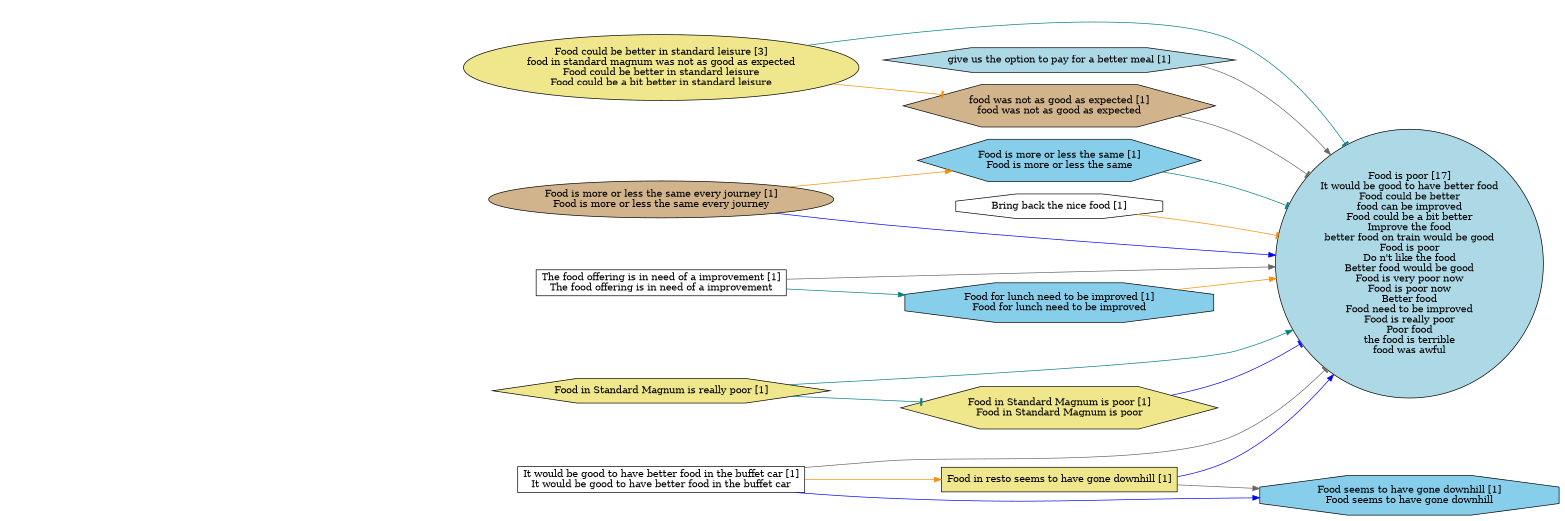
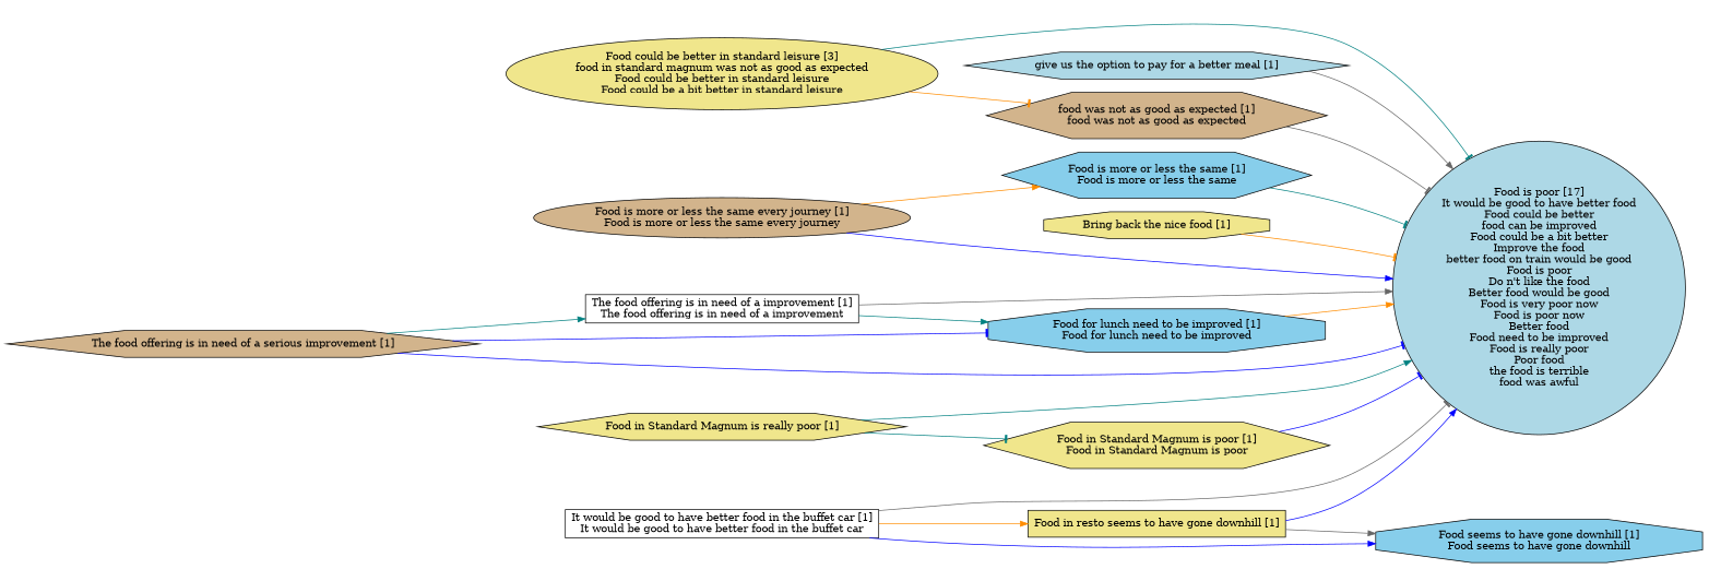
  digraph {
    rankdir=LR
    node [fillcolor=khaki shape=hexagon style=filled]
    edge [arrowhead=normal color=teal]
    "Food could be better in standard leisure [3]\nfood in standard magnum was not as good as expected\nFood could be better in standard leisure\nFood could be a bit better in standard leisure" [shape=ellipse]
    "Food is poor [17]\nIt would be good to have better food\nFood could be better\nfood can be improved\nFood could be a bit better\nImprove the food\nbetter food on train would be good\nFood is poor\nDo n't like the food\nBetter food would be good\nFood is very poor now\nFood is poor now\nBetter food\nFood need to be improved\nFood is really poor\nPoor food\nthe food is terrible\nfood was awful" [fillcolor=lightblue shape=ellipse]
    "food was not as good as expected [1]\nfood was not as good as expected" [fillcolor=tan]
-   "Bring back the nice food [1]" [fillcolor=white shape=octagon]
+   "Bring back the nice food [1]" [shape=octagon]
    "Food for lunch need to be improved [1]\nFood for lunch need to be improved" [fillcolor=skyblue shape=octagon]
    "Food in Standard Magnum is really poor [1]"
    "Food in Standard Magnum is poor [1]\nFood in Standard Magnum is poor"
    "Food in resto seems to have gone downhill [1]" [shape=box]
    "Food seems to have gone downhill [1]\nFood seems to have gone downhill" [fillcolor=skyblue shape=octagon]
    "Food is more or less the same every journey [1]\nFood is more or less the same every journey" [fillcolor=tan shape=ellipse]
    "Food is more or less the same [1]\nFood is more or less the same" [fillcolor=skyblue]
    "It would be good to have better food in the buffet car [1]\nIt would be good to have better food in the buffet car" [fillcolor=white shape=box]
+   "The food offering is in need of a serious improvement [1]" [fillcolor=tan]
    "The food offering is in need of a improvement [1]\nThe food offering is in need of a improvement" [fillcolor=white shape=box]
    "give us the option to pay for a better meal [1]" [fillcolor=lightblue]
    "Food could be better in standard leisure [3]\nfood in standard magnum was not as good as expected\nFood could be better in standard leisure\nFood could be a bit better in standard leisure" -> "Food is poor [17]\nIt would be good to have better food\nFood could be better\nfood can be improved\nFood could be a bit better\nImprove the food\nbetter food on train would be good\nFood is poor\nDo n't like the food\nBetter food would be good\nFood is very poor now\nFood is poor now\nBetter food\nFood need to be improved\nFood is really poor\nPoor food\nthe food is terrible\nfood was awful" [arrowhead=tee]
    "Food could be better in standard leisure [3]\nfood in standard magnum was not as good as expected\nFood could be better in standard leisure\nFood could be a bit better in standard leisure" -> "food was not as good as expected [1]\nfood was not as good as expected" [arrowhead=tee color=darkorange]
    "food was not as good as expected [1]\nfood was not as good as expected" -> "Food is poor [17]\nIt would be good to have better food\nFood could be better\nfood can be improved\nFood could be a bit better\nImprove the food\nbetter food on train would be good\nFood is poor\nDo n't like the food\nBetter food would be good\nFood is very poor now\nFood is poor now\nBetter food\nFood need to be improved\nFood is really poor\nPoor food\nthe food is terrible\nfood was awful" [arrowhead=tee color=gray40]
    "Bring back the nice food [1]" -> "Food is poor [17]\nIt would be good to have better food\nFood could be better\nfood can be improved\nFood could be a bit better\nImprove the food\nbetter food on train would be good\nFood is poor\nDo n't like the food\nBetter food would be good\nFood is very poor now\nFood is poor now\nBetter food\nFood need to be improved\nFood is really poor\nPoor food\nthe food is terrible\nfood was awful" [arrowhead=tee color=darkorange]
    "Food for lunch need to be improved [1]\nFood for lunch need to be improved" -> "Food is poor [17]\nIt would be good to have better food\nFood could be better\nfood can be improved\nFood could be a bit better\nImprove the food\nbetter food on train would be good\nFood is poor\nDo n't like the food\nBetter food would be good\nFood is very poor now\nFood is poor now\nBetter food\nFood need to be improved\nFood is really poor\nPoor food\nthe food is terrible\nfood was awful" [color=darkorange]
    "Food in Standard Magnum is really poor [1]" -> "Food is poor [17]\nIt would be good to have better food\nFood could be better\nfood can be improved\nFood could be a bit better\nImprove the food\nbetter food on train would be good\nFood is poor\nDo n't like the food\nBetter food would be good\nFood is very poor now\nFood is poor now\nBetter food\nFood need to be improved\nFood is really poor\nPoor food\nthe food is terrible\nfood was awful"
    "Food in Standard Magnum is really poor [1]" -> "Food in Standard Magnum is poor [1]\nFood in Standard Magnum is poor" [arrowhead=tee]
    "Food in Standard Magnum is poor [1]\nFood in Standard Magnum is poor" -> "Food is poor [17]\nIt would be good to have better food\nFood could be better\nfood can be improved\nFood could be a bit better\nImprove the food\nbetter food on train would be good\nFood is poor\nDo n't like the food\nBetter food would be good\nFood is very poor now\nFood is poor now\nBetter food\nFood need to be improved\nFood is really poor\nPoor food\nthe food is terrible\nfood was awful" [arrowhead=tee color=blue]
    "Food in resto seems to have gone downhill [1]" -> "Food is poor [17]\nIt would be good to have better food\nFood could be better\nfood can be improved\nFood could be a bit better\nImprove the food\nbetter food on train would be good\nFood is poor\nDo n't like the food\nBetter food would be good\nFood is very poor now\nFood is poor now\nBetter food\nFood need to be improved\nFood is really poor\nPoor food\nthe food is terrible\nfood was awful" [color=blue]
    "Food in resto seems to have gone downhill [1]" -> "Food seems to have gone downhill [1]\nFood seems to have gone downhill" [color=gray40]
    "Food is more or less the same every journey [1]\nFood is more or less the same every journey" -> "Food is poor [17]\nIt would be good to have better food\nFood could be better\nfood can be improved\nFood could be a bit better\nImprove the food\nbetter food on train would be good\nFood is poor\nDo n't like the food\nBetter food would be good\nFood is very poor now\nFood is poor now\nBetter food\nFood need to be improved\nFood is really poor\nPoor food\nthe food is terrible\nfood was awful" [color=blue]
    "Food is more or less the same every journey [1]\nFood is more or less the same every journey" -> "Food is more or less the same [1]\nFood is more or less the same" [color=darkorange]
    "Food is more or less the same [1]\nFood is more or less the same" -> "Food is poor [17]\nIt would be good to have better food\nFood could be better\nfood can be improved\nFood could be a bit better\nImprove the food\nbetter food on train would be good\nFood is poor\nDo n't like the food\nBetter food would be good\nFood is very poor now\nFood is poor now\nBetter food\nFood need to be improved\nFood is really poor\nPoor food\nthe food is terrible\nfood was awful" [arrowhead=tee]
    "It would be good to have better food in the buffet car [1]\nIt would be good to have better food in the buffet car" -> "Food is poor [17]\nIt would be good to have better food\nFood could be better\nfood can be improved\nFood could be a bit better\nImprove the food\nbetter food on train would be good\nFood is poor\nDo n't like the food\nBetter food would be good\nFood is very poor now\nFood is poor now\nBetter food\nFood need to be improved\nFood is really poor\nPoor food\nthe food is terrible\nfood was awful" [arrowhead=tee color=gray40]
    "It would be good to have better food in the buffet car [1]\nIt would be good to have better food in the buffet car" -> "Food in resto seems to have gone downhill [1]" [color=darkorange]
    "It would be good to have better food in the buffet car [1]\nIt would be good to have better food in the buffet car" -> "Food seems to have gone downhill [1]\nFood seems to have gone downhill" [color=blue]
+   "The food offering is in need of a serious improvement [1]" -> "Food is poor [17]\nIt would be good to have better food\nFood could be better\nfood can be improved\nFood could be a bit better\nImprove the food\nbetter food on train would be good\nFood is poor\nDo n't like the food\nBetter food would be good\nFood is very poor now\nFood is poor now\nBetter food\nFood need to be improved\nFood is really poor\nPoor food\nthe food is terrible\nfood was awful" [arrowhead=tee color=blue]
+   "The food offering is in need of a serious improvement [1]" -> "Food for lunch need to be improved [1]\nFood for lunch need to be improved" [arrowhead=tee color=blue]
+   "The food offering is in need of a serious improvement [1]" -> "The food offering is in need of a improvement [1]\nThe food offering is in need of a improvement"
    "The food offering is in need of a improvement [1]\nThe food offering is in need of a improvement" -> "Food is poor [17]\nIt would be good to have better food\nFood could be better\nfood can be improved\nFood could be a bit better\nImprove the food\nbetter food on train would be good\nFood is poor\nDo n't like the food\nBetter food would be good\nFood is very poor now\nFood is poor now\nBetter food\nFood need to be improved\nFood is really poor\nPoor food\nthe food is terrible\nfood was awful" [color=gray40]
    "The food offering is in need of a improvement [1]\nThe food offering is in need of a improvement" -> "Food for lunch need to be improved [1]\nFood for lunch need to be improved"
    "give us the option to pay for a better meal [1]" -> "Food is poor [17]\nIt would be good to have better food\nFood could be better\nfood can be improved\nFood could be a bit better\nImprove the food\nbetter food on train would be good\nFood is poor\nDo n't like the food\nBetter food would be good\nFood is very poor now\nFood is poor now\nBetter food\nFood need to be improved\nFood is really poor\nPoor food\nthe food is terrible\nfood was awful" [color=gray40]
  }
